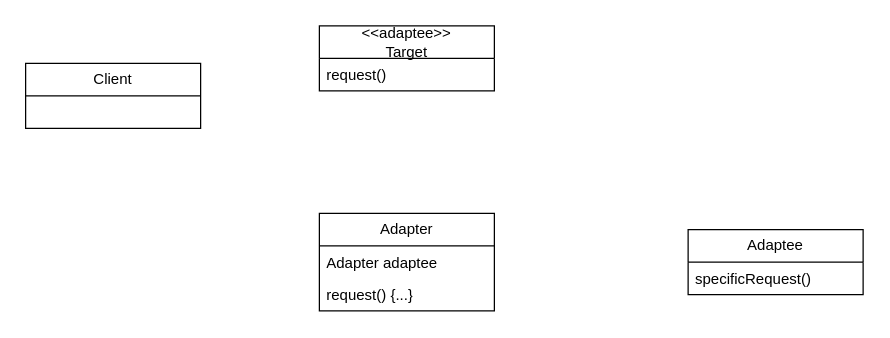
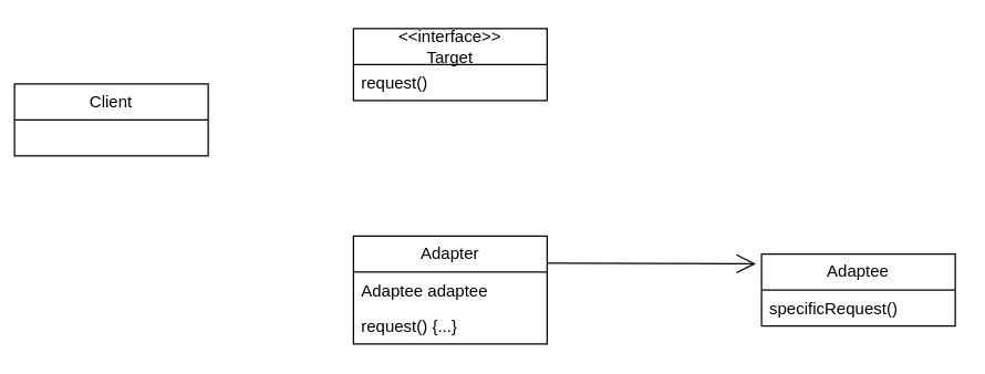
  <mxCell id="0" />
  <mxCell id="1" parent="0" />
- <mxCell id="2" value="Client" style="swimlane;fontStyle=0;childLayout=stackLayout;horizontal=1;startSize=26;fillColor=none;horizontalStack=0;resizeParent=1;resizeParentMax=0;resizeLast=0;collapsible=1;marginBottom=0;whiteSpace=wrap;html=1;" vertex="1" parent="1"><mxGeometry x="20" y="50" width="140" height="52" as="geometry" /></mxCell>
+ <mxCell id="2" value="Client" style="swimlane;fontStyle=0;childLayout=stackLayout;horizontal=1;startSize=26;fillColor=none;horizontalStack=0;resizeParent=1;resizeParentMax=0;resizeLast=0;collapsible=1;marginBottom=0;whiteSpace=wrap;html=1;" vertex="1" parent="1"><mxGeometry x="10" y="60" width="140" height="52" as="geometry" /></mxCell>
  <mxCell id="3" value="Adapter" style="swimlane;fontStyle=0;childLayout=stackLayout;horizontal=1;startSize=26;fillColor=none;horizontalStack=0;resizeParent=1;resizeParentMax=0;resizeLast=0;collapsible=1;marginBottom=0;whiteSpace=wrap;html=1;" vertex="1" parent="1"><mxGeometry x="255" y="170" width="140" height="78" as="geometry" /></mxCell>
- <mxCell id="4" value="Adapter adaptee" style="text;strokeColor=none;fillColor=none;align=left;verticalAlign=top;spacingLeft=4;spacingRight=4;overflow=hidden;rotatable=0;points=[[0,0.5],[1,0.5]];portConstraint=eastwest;whiteSpace=wrap;html=1;" vertex="1" parent="3"><mxGeometry y="26" width="140" height="26" as="geometry" /></mxCell>
+ <mxCell id="4" value="Adaptee adaptee" style="text;strokeColor=none;fillColor=none;align=left;verticalAlign=top;spacingLeft=4;spacingRight=4;overflow=hidden;rotatable=0;points=[[0,0.5],[1,0.5]];portConstraint=eastwest;whiteSpace=wrap;html=1;" vertex="1" parent="3"><mxGeometry y="26" width="140" height="26" as="geometry" /></mxCell>
  <mxCell id="5" value="request() {...}" style="text;strokeColor=none;fillColor=none;align=left;verticalAlign=top;spacingLeft=4;spacingRight=4;overflow=hidden;rotatable=0;points=[[0,0.5],[1,0.5]];portConstraint=eastwest;whiteSpace=wrap;html=1;" vertex="1" parent="3"><mxGeometry y="52" width="140" height="26" as="geometry" /></mxCell>
- <mxCell id="6" value="&amp;lt;&amp;lt;adaptee&amp;gt;&amp;gt;&lt;div&gt;Target&lt;/div&gt;" style="swimlane;fontStyle=0;childLayout=stackLayout;horizontal=1;startSize=26;fillColor=none;horizontalStack=0;resizeParent=1;resizeParentMax=0;resizeLast=0;collapsible=1;marginBottom=0;whiteSpace=wrap;html=1;" vertex="1" parent="1"><mxGeometry x="255" y="20" width="140" height="52" as="geometry" /></mxCell>
+ <mxCell id="6" value="&amp;lt;&amp;lt;interface&amp;gt;&amp;gt;&lt;div&gt;Target&lt;/div&gt;" style="swimlane;fontStyle=0;childLayout=stackLayout;horizontal=1;startSize=26;fillColor=none;horizontalStack=0;resizeParent=1;resizeParentMax=0;resizeLast=0;collapsible=1;marginBottom=0;whiteSpace=wrap;html=1;" vertex="1" parent="1"><mxGeometry x="255" y="20" width="140" height="52" as="geometry" /></mxCell>
  <mxCell id="7" value="request()" style="text;strokeColor=none;fillColor=none;align=left;verticalAlign=top;spacingLeft=4;spacingRight=4;overflow=hidden;rotatable=0;points=[[0,0.5],[1,0.5]];portConstraint=eastwest;whiteSpace=wrap;html=1;" vertex="1" parent="6"><mxGeometry y="26" width="140" height="26" as="geometry" /></mxCell>
  <mxCell id="8" value="Adaptee" style="swimlane;fontStyle=0;childLayout=stackLayout;horizontal=1;startSize=26;fillColor=none;horizontalStack=0;resizeParent=1;resizeParentMax=0;resizeLast=0;collapsible=1;marginBottom=0;whiteSpace=wrap;html=1;" vertex="1" parent="1"><mxGeometry x="550" y="183" width="140" height="52" as="geometry" /></mxCell>
  <mxCell id="9" value="specificRequest()" style="text;strokeColor=none;fillColor=none;align=left;verticalAlign=top;spacingLeft=4;spacingRight=4;overflow=hidden;rotatable=0;points=[[0,0.5],[1,0.5]];portConstraint=eastwest;whiteSpace=wrap;html=1;" vertex="1" parent="8"><mxGeometry y="26" width="140" height="26" as="geometry" /></mxCell>
+ <mxCell id="10" value="" style="endArrow=open;endFill=1;endSize=12;html=1;rounded=0;exitX=1;exitY=0.25;exitDx=0;exitDy=0;entryX=-0.029;entryY=0.135;entryDx=0;entryDy=0;entryPerimeter=0;" edge="1" parent="1" source="3" target="8"><mxGeometry width="160" relative="1" as="geometry"><mxPoint x="173" y="80" as="sourcePoint" /><mxPoint x="265" y="43" as="targetPoint" /></mxGeometry></mxCell>
